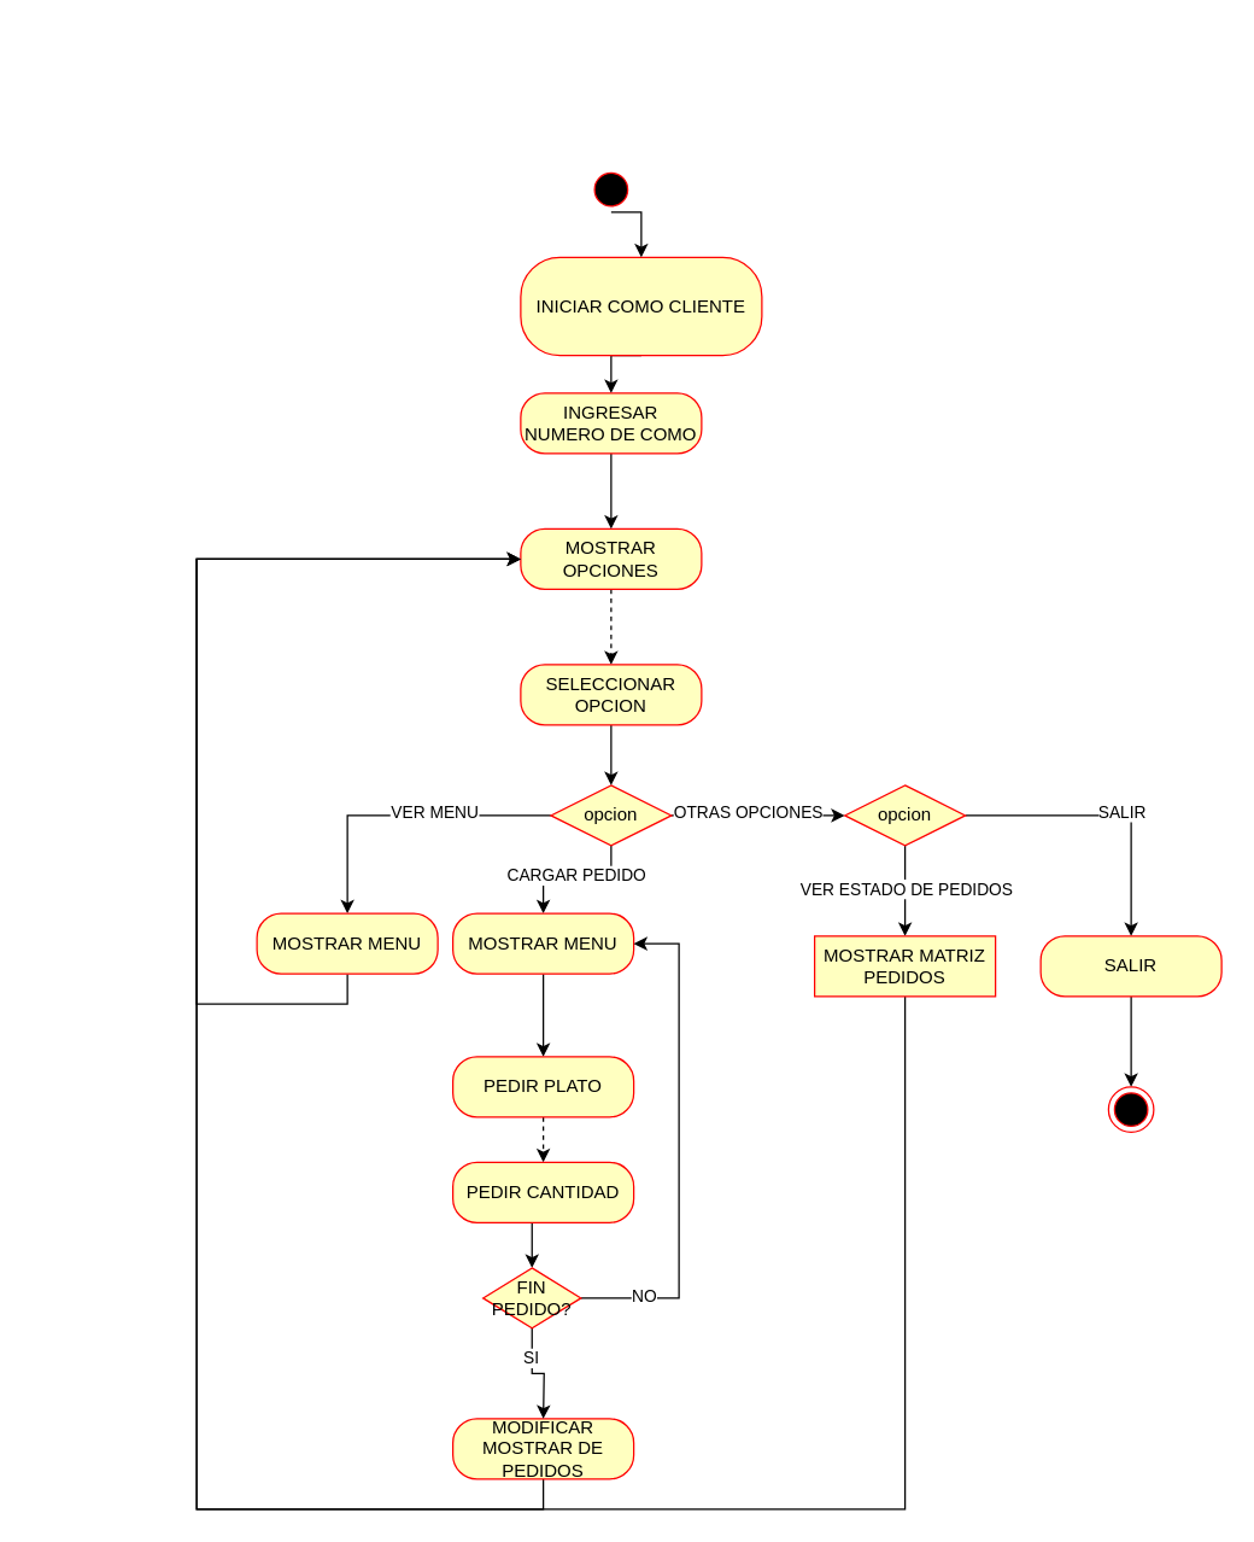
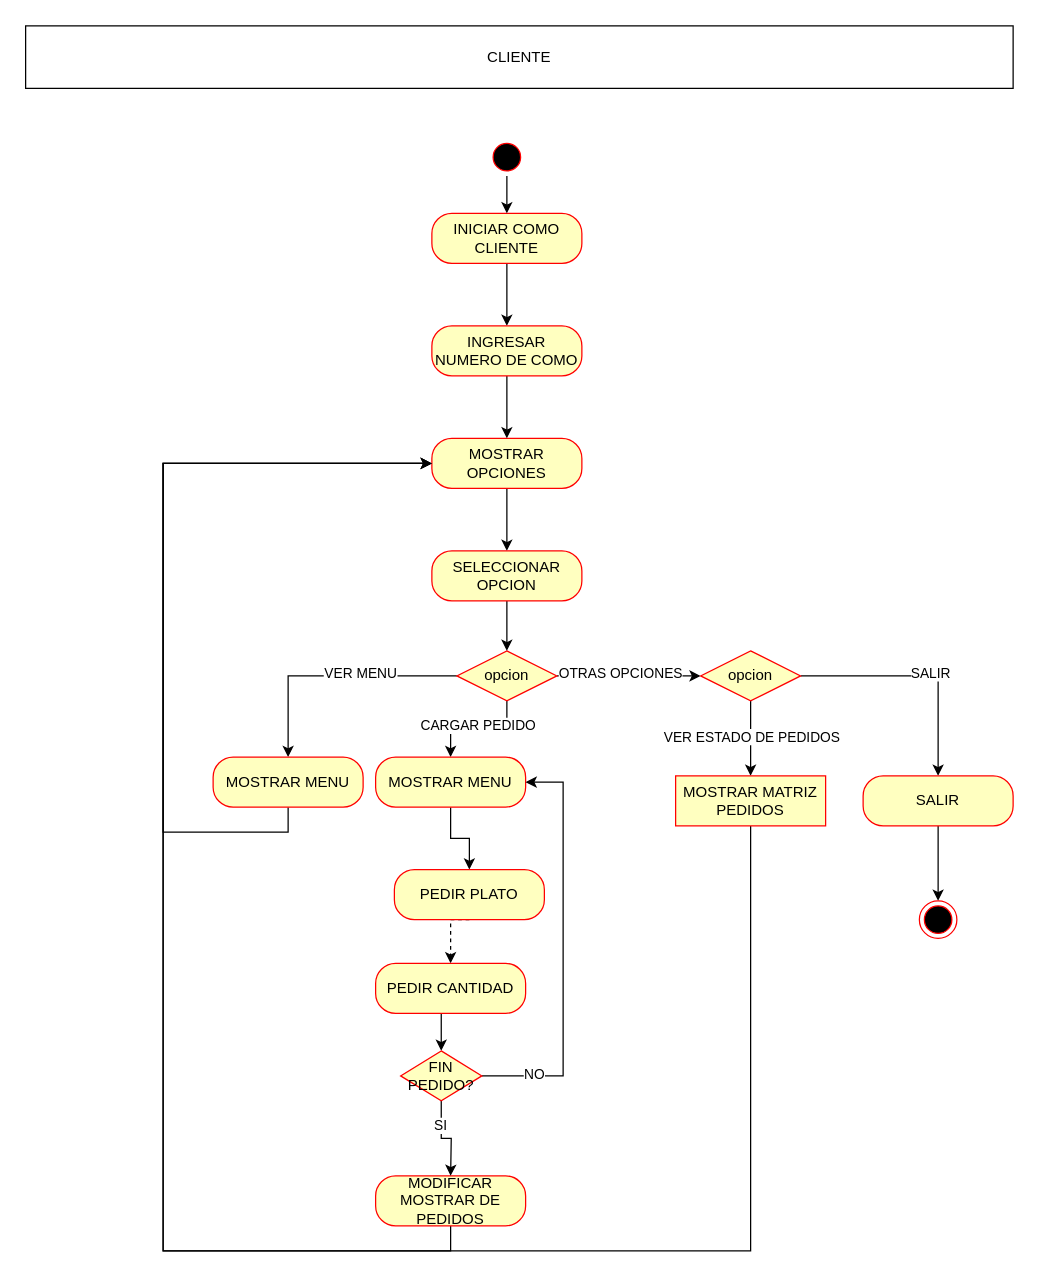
  <mxCell id="0" />
  <mxCell id="1" parent="0" />
+ <mxCell id="2" value="CLIENTE" style="html=1;whiteSpace=wrap;" vertex="1" parent="1"><mxGeometry x="20" y="20" width="790" height="50" as="geometry" /></mxCell>
  <mxCell id="3" style="edgeStyle=orthogonalEdgeStyle;rounded=0;orthogonalLoop=1;jettySize=auto;html=1;exitX=0.5;exitY=1;exitDx=0;exitDy=0;entryX=0.5;entryY=0;entryDx=0;entryDy=0;" edge="1" parent="1" source="4" target="41"><mxGeometry relative="1" as="geometry" /></mxCell>
- <mxCell id="4" value="INICIAR COMO CLIENTE" style="rounded=1;whiteSpace=wrap;html=1;arcSize=40;fontColor=#000000;fillColor=#ffffc0;strokeColor=#ff0000;" vertex="1" parent="1"><mxGeometry x="345" y="170" width="160" height="65" as="geometry" /></mxCell>
+ <mxCell id="4" value="INICIAR COMO CLIENTE" style="rounded=1;whiteSpace=wrap;html=1;arcSize=40;fontColor=#000000;fillColor=#ffffc0;strokeColor=#ff0000;" vertex="1" parent="1"><mxGeometry x="345" y="170" width="120" height="40" as="geometry" /></mxCell>
  <mxCell id="5" style="edgeStyle=orthogonalEdgeStyle;rounded=0;orthogonalLoop=1;jettySize=auto;html=1;exitX=0.5;exitY=1;exitDx=0;exitDy=0;entryX=0.5;entryY=0;entryDx=0;entryDy=0;" edge="1" parent="1" source="6" target="4"><mxGeometry relative="1" as="geometry" /></mxCell>
  <mxCell id="6" value="" style="ellipse;html=1;shape=startState;fillColor=#000000;strokeColor=#ff0000;" vertex="1" parent="1"><mxGeometry x="390" y="110" width="30" height="30" as="geometry" /></mxCell>
  <mxCell id="7" style="edgeStyle=orthogonalEdgeStyle;rounded=0;orthogonalLoop=1;jettySize=auto;html=1;exitX=1;exitY=0.5;exitDx=0;exitDy=0;entryX=0;entryY=0.5;entryDx=0;entryDy=0;" edge="1" parent="1" source="20" target="15"><mxGeometry relative="1" as="geometry" /></mxCell>
  <mxCell id="8" value="OTRAS OPCIONES" style="edgeLabel;html=1;align=center;verticalAlign=middle;resizable=0;points=[];" vertex="1" connectable="0" parent="7"><mxGeometry x="-0.13" y="3" relative="1" as="geometry"><mxPoint as="offset" /></mxGeometry></mxCell>
- <mxCell id="9" style="edgeStyle=orthogonalEdgeStyle;rounded=0;orthogonalLoop=1;jettySize=auto;html=1;exitX=0.5;exitY=1;exitDx=0;exitDy=0;entryX=0.5;entryY=0;entryDx=0;entryDy=0;dashed=1;" edge="1" parent="1" source="10" target="44"><mxGeometry relative="1" as="geometry" /></mxCell>
+ <mxCell id="9" style="edgeStyle=orthogonalEdgeStyle;rounded=0;orthogonalLoop=1;jettySize=auto;html=1;exitX=0.5;exitY=1;exitDx=0;exitDy=0;entryX=0.5;entryY=0;entryDx=0;entryDy=0;" edge="1" parent="1" source="10" target="44"><mxGeometry relative="1" as="geometry" /></mxCell>
  <mxCell id="10" value="MOSTRAR OPCIONES" style="rounded=1;whiteSpace=wrap;html=1;arcSize=40;fontColor=#000000;fillColor=#ffffc0;strokeColor=#ff0000;" vertex="1" parent="1"><mxGeometry x="345" y="350" width="120" height="40" as="geometry" /></mxCell>
  <mxCell id="11" style="edgeStyle=orthogonalEdgeStyle;rounded=0;orthogonalLoop=1;jettySize=auto;html=1;exitX=0.5;exitY=1;exitDx=0;exitDy=0;entryX=0.5;entryY=0;entryDx=0;entryDy=0;" edge="1" parent="1" source="15" target="37"><mxGeometry relative="1" as="geometry" /></mxCell>
  <mxCell id="12" value="VER ESTADO DE PEDIDOS" style="edgeLabel;html=1;align=center;verticalAlign=middle;resizable=0;points=[];" vertex="1" connectable="0" parent="11"><mxGeometry x="-0.056" relative="1" as="geometry"><mxPoint as="offset" /></mxGeometry></mxCell>
  <mxCell id="13" style="edgeStyle=orthogonalEdgeStyle;rounded=0;orthogonalLoop=1;jettySize=auto;html=1;exitX=1;exitY=0.5;exitDx=0;exitDy=0;entryX=0.5;entryY=0;entryDx=0;entryDy=0;" edge="1" parent="1" source="15" target="39"><mxGeometry relative="1" as="geometry" /></mxCell>
  <mxCell id="14" value="SALIR" style="edgeLabel;html=1;align=center;verticalAlign=middle;resizable=0;points=[];" vertex="1" connectable="0" parent="13"><mxGeometry x="0.079" y="3" relative="1" as="geometry"><mxPoint as="offset" /></mxGeometry></mxCell>
  <mxCell id="15" value="opcion" style="rhombus;whiteSpace=wrap;html=1;fontColor=#000000;fillColor=#ffffc0;strokeColor=#ff0000;" vertex="1" parent="1"><mxGeometry x="560" y="520" width="80" height="40" as="geometry" /></mxCell>
  <mxCell id="16" style="edgeStyle=orthogonalEdgeStyle;rounded=0;orthogonalLoop=1;jettySize=auto;html=1;exitX=0;exitY=0.5;exitDx=0;exitDy=0;entryX=0.5;entryY=0;entryDx=0;entryDy=0;" edge="1" parent="1" source="20" target="22"><mxGeometry relative="1" as="geometry" /></mxCell>
  <mxCell id="17" value="VER MENU" style="edgeLabel;html=1;align=center;verticalAlign=middle;resizable=0;points=[];" vertex="1" connectable="0" parent="16"><mxGeometry x="-0.225" y="-3" relative="1" as="geometry"><mxPoint as="offset" /></mxGeometry></mxCell>
  <mxCell id="18" style="edgeStyle=orthogonalEdgeStyle;rounded=0;orthogonalLoop=1;jettySize=auto;html=1;exitX=0.5;exitY=1;exitDx=0;exitDy=0;entryX=0.5;entryY=0;entryDx=0;entryDy=0;" edge="1" parent="1" source="20" target="24"><mxGeometry relative="1" as="geometry" /></mxCell>
  <mxCell id="19" value="CARGAR PEDIDO" style="edgeLabel;html=1;align=center;verticalAlign=middle;resizable=0;points=[];" vertex="1" connectable="0" parent="18"><mxGeometry x="0.018" y="-3" relative="1" as="geometry"><mxPoint as="offset" /></mxGeometry></mxCell>
  <mxCell id="20" value="opcion" style="rhombus;whiteSpace=wrap;html=1;fontColor=#000000;fillColor=#ffffc0;strokeColor=#ff0000;" vertex="1" parent="1"><mxGeometry x="365" y="520" width="80" height="40" as="geometry" /></mxCell>
  <mxCell id="21" style="edgeStyle=orthogonalEdgeStyle;rounded=0;orthogonalLoop=1;jettySize=auto;html=1;exitX=0.5;exitY=1;exitDx=0;exitDy=0;entryX=0;entryY=0.5;entryDx=0;entryDy=0;" edge="1" parent="1" source="22" target="10"><mxGeometry relative="1" as="geometry"><Array as="points"><mxPoint x="230" y="665" /><mxPoint x="130" y="665" /><mxPoint x="130" y="370" /></Array></mxGeometry></mxCell>
  <mxCell id="22" value="MOSTRAR MENU" style="rounded=1;whiteSpace=wrap;html=1;arcSize=40;fontColor=#000000;fillColor=#ffffc0;strokeColor=#ff0000;" vertex="1" parent="1"><mxGeometry x="170" y="605" width="120" height="40" as="geometry" /></mxCell>
  <mxCell id="23" style="edgeStyle=orthogonalEdgeStyle;rounded=0;orthogonalLoop=1;jettySize=auto;html=1;exitX=0.5;exitY=1;exitDx=0;exitDy=0;entryX=0.5;entryY=0;entryDx=0;entryDy=0;" edge="1" parent="1" source="24" target="26"><mxGeometry relative="1" as="geometry" /></mxCell>
  <mxCell id="24" value="MOSTRAR MENU" style="rounded=1;whiteSpace=wrap;html=1;arcSize=40;fontColor=#000000;fillColor=#ffffc0;strokeColor=#ff0000;" vertex="1" parent="1"><mxGeometry x="300" y="605" width="120" height="40" as="geometry" /></mxCell>
  <mxCell id="25" style="edgeStyle=orthogonalEdgeStyle;rounded=0;orthogonalLoop=1;jettySize=auto;html=1;exitX=0.5;exitY=1;exitDx=0;exitDy=0;entryX=0.5;entryY=0;entryDx=0;entryDy=0;dashed=1;" edge="1" parent="1" source="26" target="30"><mxGeometry relative="1" as="geometry" /></mxCell>
- <mxCell id="26" value="PEDIR PLATO" style="rounded=1;whiteSpace=wrap;html=1;arcSize=40;fontColor=#000000;fillColor=#ffffc0;strokeColor=#ff0000;" vertex="1" parent="1"><mxGeometry x="300" y="700" width="120" height="40" as="geometry" /></mxCell>
+ <mxCell id="26" value="PEDIR PLATO" style="rounded=1;whiteSpace=wrap;html=1;arcSize=40;fontColor=#000000;fillColor=#ffffc0;strokeColor=#ff0000;" vertex="1" parent="1"><mxGeometry x="315" y="695" width="120" height="40" as="geometry" /></mxCell>
  <mxCell id="27" style="edgeStyle=orthogonalEdgeStyle;rounded=0;orthogonalLoop=1;jettySize=auto;html=1;exitX=0.5;exitY=1;exitDx=0;exitDy=0;entryX=0;entryY=0.5;entryDx=0;entryDy=0;" edge="1" parent="1" source="28" target="10"><mxGeometry relative="1" as="geometry"><Array as="points"><mxPoint x="360" y="1000" /><mxPoint x="130" y="1000" /><mxPoint x="130" y="370" /></Array></mxGeometry></mxCell>
  <mxCell id="28" value="MODIFICAR MOSTRAR DE PEDIDOS" style="rounded=1;whiteSpace=wrap;html=1;arcSize=40;fontColor=#000000;fillColor=#ffffc0;strokeColor=#ff0000;" vertex="1" parent="1"><mxGeometry x="300" y="940" width="120" height="40" as="geometry" /></mxCell>
  <mxCell id="29" style="edgeStyle=orthogonalEdgeStyle;rounded=0;orthogonalLoop=1;jettySize=auto;html=1;exitX=0.5;exitY=1;exitDx=0;exitDy=0;entryX=0.5;entryY=0;entryDx=0;entryDy=0;" edge="1" parent="1" source="30" target="35"><mxGeometry relative="1" as="geometry" /></mxCell>
  <mxCell id="30" value="PEDIR CANTIDAD" style="rounded=1;whiteSpace=wrap;html=1;arcSize=40;fontColor=#000000;fillColor=#ffffc0;strokeColor=#ff0000;" vertex="1" parent="1"><mxGeometry x="300" y="770" width="120" height="40" as="geometry" /></mxCell>
  <mxCell id="31" style="edgeStyle=orthogonalEdgeStyle;rounded=0;orthogonalLoop=1;jettySize=auto;html=1;exitX=1;exitY=0.5;exitDx=0;exitDy=0;entryX=1;entryY=0.5;entryDx=0;entryDy=0;" edge="1" parent="1" source="35" target="24"><mxGeometry relative="1" as="geometry"><Array as="points"><mxPoint x="450" y="860" /><mxPoint x="450" y="625" /></Array></mxGeometry></mxCell>
  <mxCell id="32" value="NO" style="edgeLabel;html=1;align=center;verticalAlign=middle;resizable=0;points=[];" vertex="1" connectable="0" parent="31"><mxGeometry x="-0.749" y="2" relative="1" as="geometry"><mxPoint as="offset" /></mxGeometry></mxCell>
  <mxCell id="33" style="edgeStyle=orthogonalEdgeStyle;rounded=0;orthogonalLoop=1;jettySize=auto;html=1;exitX=0.5;exitY=1;exitDx=0;exitDy=0;" edge="1" parent="1" source="35"><mxGeometry relative="1" as="geometry"><mxPoint x="360" y="940" as="targetPoint" /></mxGeometry></mxCell>
  <mxCell id="34" value="SI" style="edgeLabel;html=1;align=center;verticalAlign=middle;resizable=0;points=[];" vertex="1" connectable="0" parent="33"><mxGeometry x="-0.433" y="-1" relative="1" as="geometry"><mxPoint as="offset" /></mxGeometry></mxCell>
  <mxCell id="35" value="FIN PEDIDO?" style="rhombus;whiteSpace=wrap;html=1;fontColor=#000000;fillColor=#ffffc0;strokeColor=#ff0000;" vertex="1" parent="1"><mxGeometry x="320" y="840" width="65" height="40" as="geometry" /></mxCell>
  <mxCell id="36" style="edgeStyle=orthogonalEdgeStyle;rounded=0;orthogonalLoop=1;jettySize=auto;html=1;exitX=0.5;exitY=1;exitDx=0;exitDy=0;entryX=0;entryY=0.5;entryDx=0;entryDy=0;" edge="1" parent="1" source="37" target="10"><mxGeometry relative="1" as="geometry"><Array as="points"><mxPoint x="600" y="1000" /><mxPoint x="130" y="1000" /><mxPoint x="130" y="370" /></Array></mxGeometry></mxCell>
  <mxCell id="37" value="MOSTRAR MATRIZ PEDIDOS" style="whiteSpace=wrap;html=1;arcSize=40;fontColor=#000000;fillColor=#ffffc0;strokeColor=#ff0000;rounded=0;" vertex="1" parent="1"><mxGeometry x="540" y="620" width="120" height="40" as="geometry" /></mxCell>
  <mxCell id="38" style="edgeStyle=orthogonalEdgeStyle;rounded=0;orthogonalLoop=1;jettySize=auto;html=1;exitX=0.5;exitY=1;exitDx=0;exitDy=0;entryX=0.5;entryY=0;entryDx=0;entryDy=0;" edge="1" parent="1" source="39" target="42"><mxGeometry relative="1" as="geometry" /></mxCell>
  <mxCell id="39" value="SALIR" style="rounded=1;whiteSpace=wrap;html=1;arcSize=40;fontColor=#000000;fillColor=#ffffc0;strokeColor=#ff0000;" vertex="1" parent="1"><mxGeometry x="690" y="620" width="120" height="40" as="geometry" /></mxCell>
  <mxCell id="40" style="edgeStyle=orthogonalEdgeStyle;rounded=0;orthogonalLoop=1;jettySize=auto;html=1;exitX=0.5;exitY=1;exitDx=0;exitDy=0;entryX=0.5;entryY=0;entryDx=0;entryDy=0;" edge="1" parent="1" source="41" target="10"><mxGeometry relative="1" as="geometry" /></mxCell>
  <mxCell id="41" value="INGRESAR NUMERO DE COMO" style="rounded=1;whiteSpace=wrap;html=1;arcSize=40;fontColor=#000000;fillColor=#ffffc0;strokeColor=#ff0000;" vertex="1" parent="1"><mxGeometry x="345" y="260" width="120" height="40" as="geometry" /></mxCell>
  <mxCell id="42" value="" style="ellipse;html=1;shape=endState;fillColor=#000000;strokeColor=#ff0000;" vertex="1" parent="1"><mxGeometry x="735" y="720" width="30" height="30" as="geometry" /></mxCell>
  <mxCell id="43" style="edgeStyle=orthogonalEdgeStyle;rounded=0;orthogonalLoop=1;jettySize=auto;html=1;exitX=0.5;exitY=1;exitDx=0;exitDy=0;entryX=0.5;entryY=0;entryDx=0;entryDy=0;" edge="1" parent="1" source="44" target="20"><mxGeometry relative="1" as="geometry" /></mxCell>
  <mxCell id="44" value="SELECCIONAR OPCION" style="rounded=1;whiteSpace=wrap;html=1;arcSize=40;fontColor=#000000;fillColor=#ffffc0;strokeColor=#ff0000;" vertex="1" parent="1"><mxGeometry x="345" y="440" width="120" height="40" as="geometry" /></mxCell>
